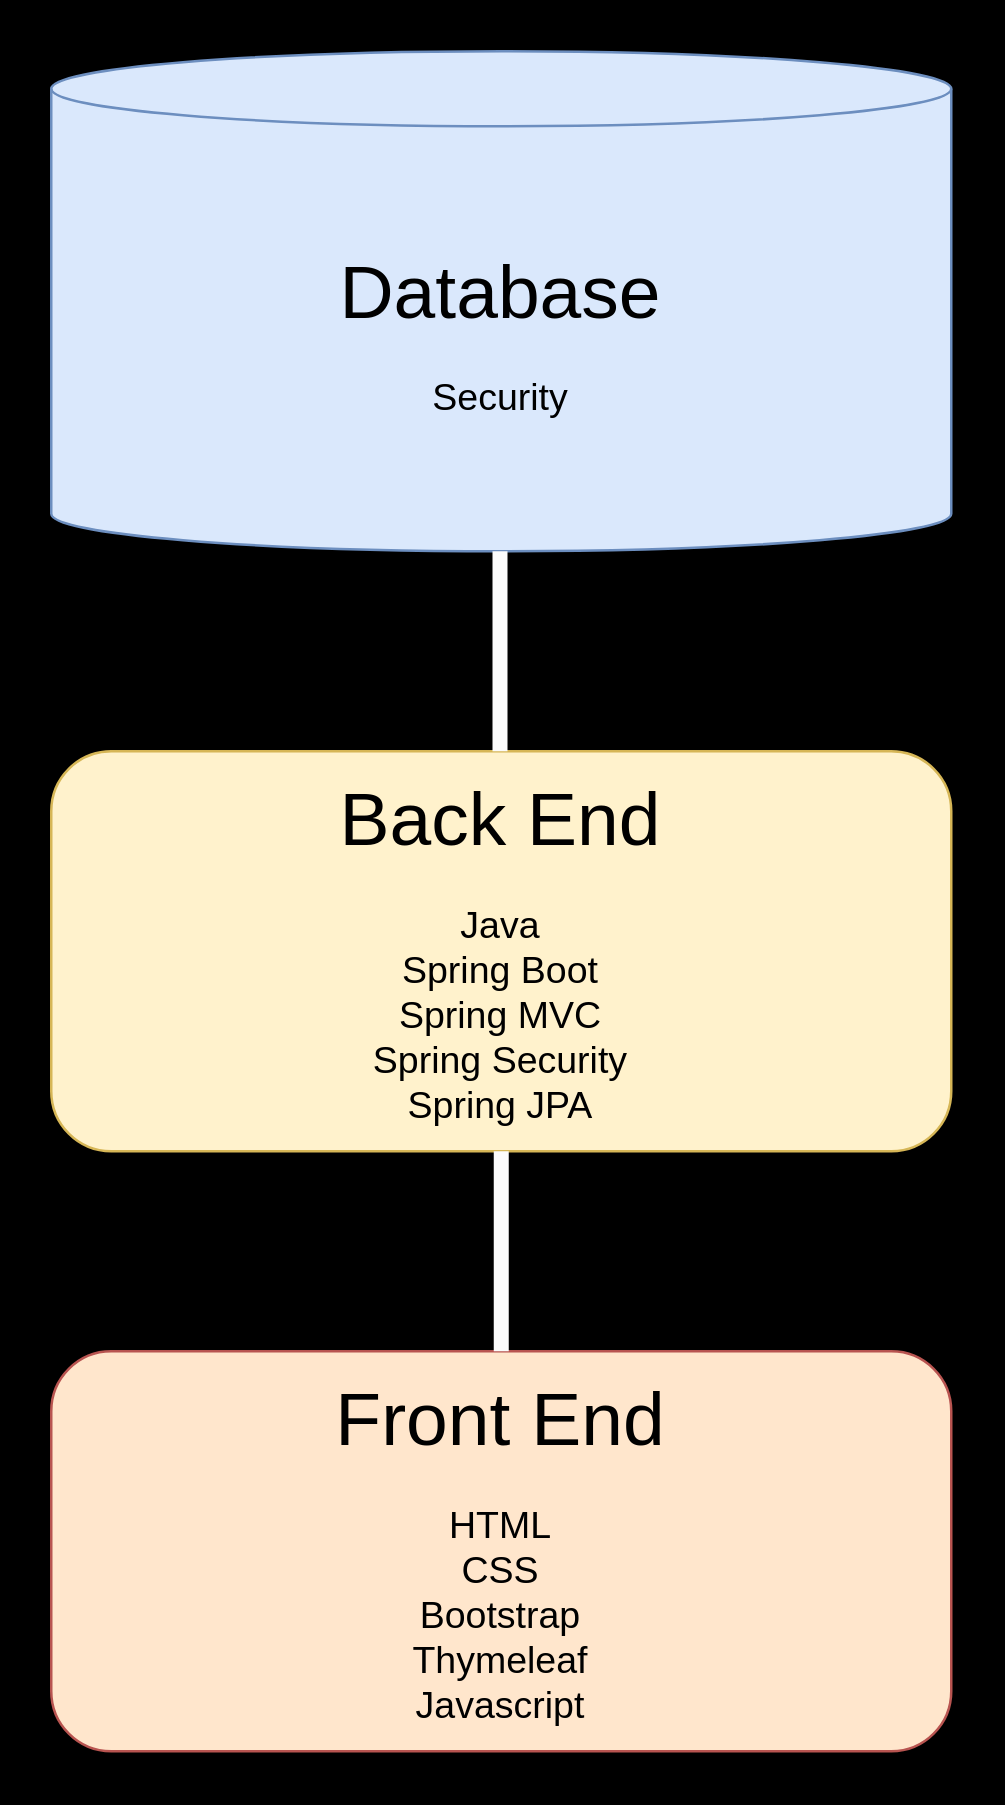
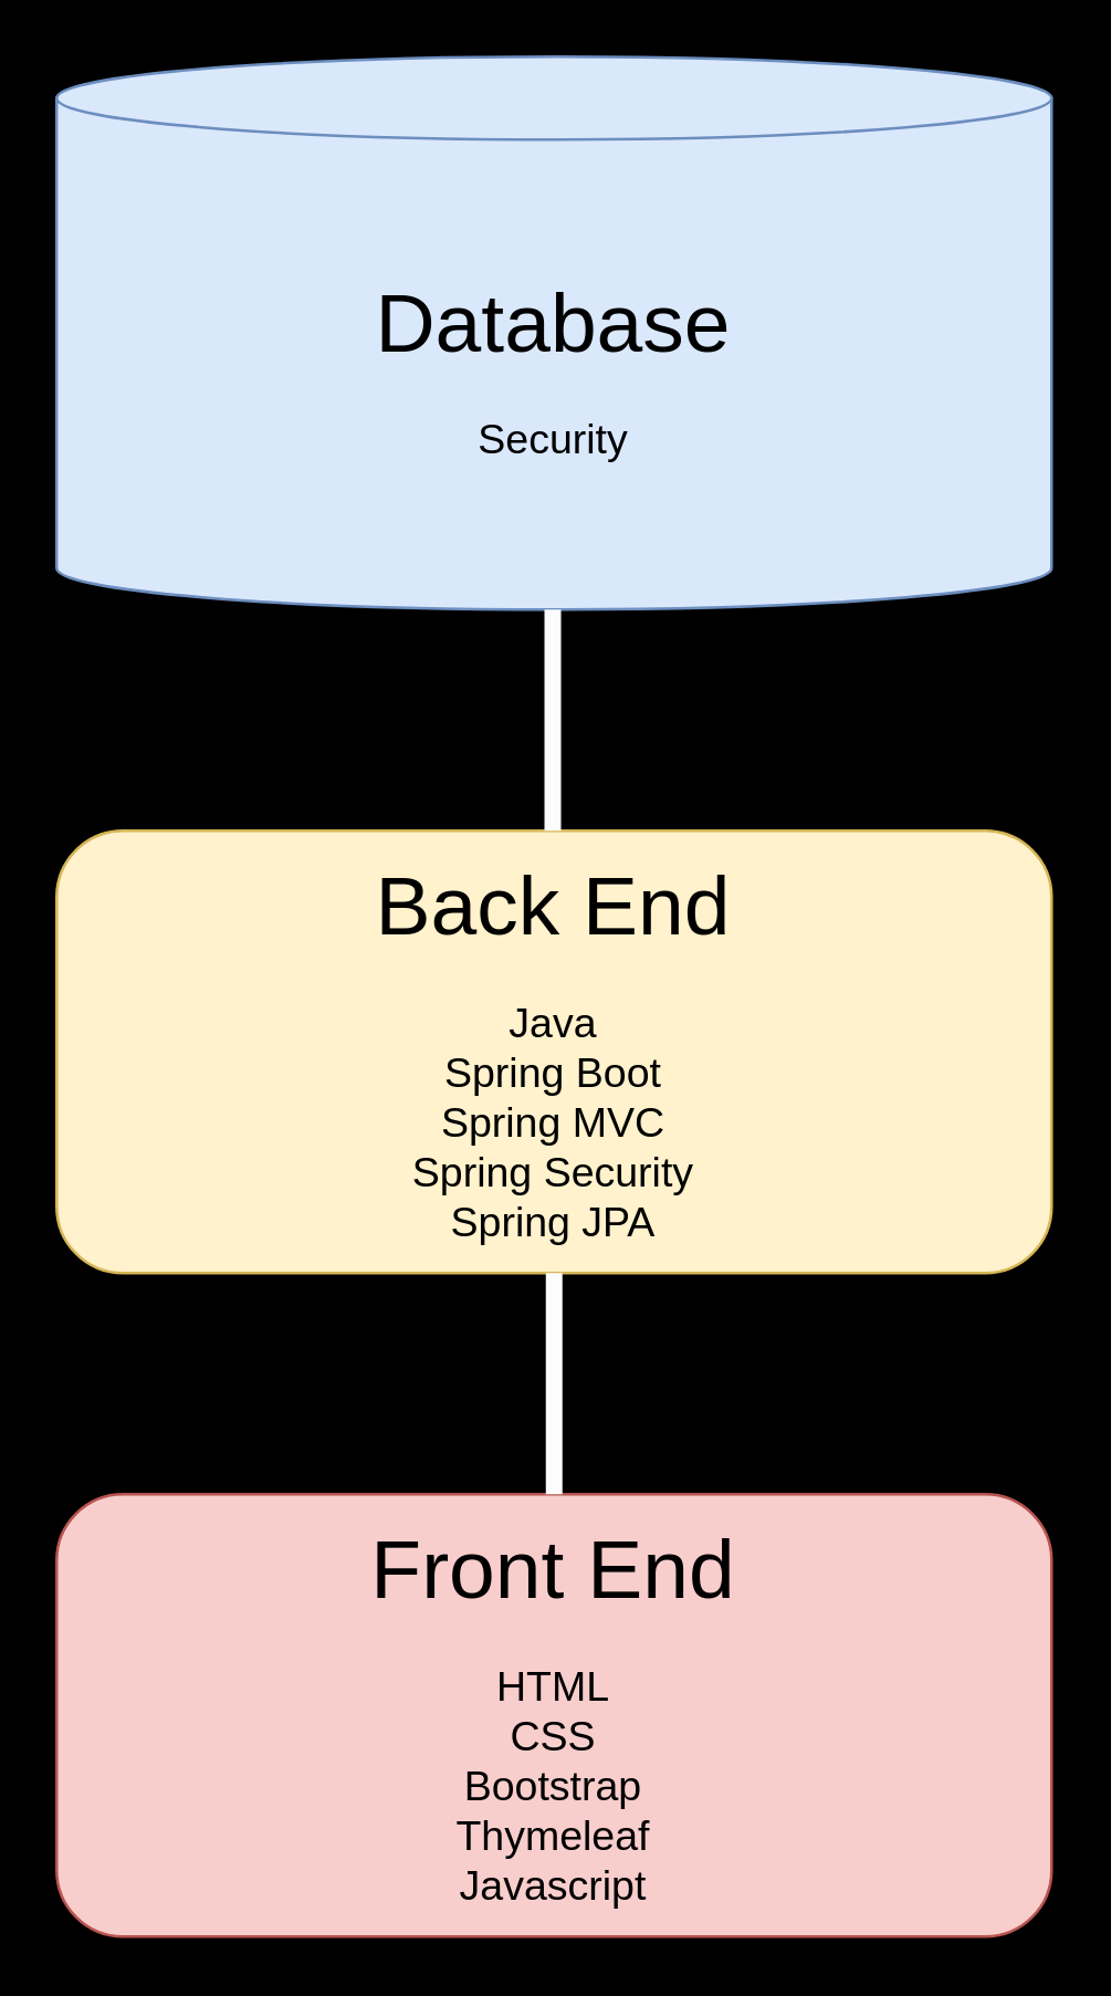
  <mxCell id="0" />
  <mxCell id="1" parent="0" />
  <mxCell id="2" value="&lt;font style=&quot;font-size: 30px&quot;&gt;Database&lt;br&gt;&lt;/font&gt;&lt;br&gt;&lt;font style=&quot;font-size: 15px&quot;&gt;Security&lt;/font&gt;" style="shape=cylinder3;whiteSpace=wrap;html=1;boundedLbl=1;backgroundOutline=1;size=15;fillColor=#dae8fc;strokeColor=#6c8ebf;" vertex="1" parent="1"><mxGeometry x="20" y="20" width="360" height="200" as="geometry" /></mxCell>
  <mxCell id="3" value="&lt;font style=&quot;font-size: 30px&quot;&gt;Back End&lt;/font&gt;&lt;br&gt;&lt;br&gt;&lt;font style=&quot;font-size: 15px&quot;&gt;Java&lt;br&gt;Spring Boot&lt;br&gt;Spring MVC&lt;br&gt;Spring Security&lt;br&gt;Spring JPA&lt;/font&gt;" style="rounded=1;whiteSpace=wrap;html=1;fillColor=#fff2cc;strokeColor=#d6b656;" vertex="1" parent="1"><mxGeometry x="20" y="300" width="360" height="160" as="geometry" /></mxCell>
- <mxCell id="4" value="&lt;font style=&quot;font-size: 30px&quot;&gt;Front End&lt;/font&gt;&lt;br&gt;&lt;br&gt;&lt;font style=&quot;font-size: 15px&quot;&gt;HTML&lt;br&gt;CSS&lt;br&gt;Bootstrap&lt;br&gt;Thymeleaf&lt;br&gt;Javascript&lt;br&gt;&lt;/font&gt;" style="rounded=1;whiteSpace=wrap;html=1;fillColor=#ffe6cc;strokeColor=#b85450;" vertex="1" parent="1"><mxGeometry x="20" y="540" width="360" height="160" as="geometry" /></mxCell>
+ <mxCell id="4" value="&lt;font style=&quot;font-size: 30px&quot;&gt;Front End&lt;/font&gt;&lt;br&gt;&lt;br&gt;&lt;font style=&quot;font-size: 15px&quot;&gt;HTML&lt;br&gt;CSS&lt;br&gt;Bootstrap&lt;br&gt;Thymeleaf&lt;br&gt;Javascript&lt;br&gt;&lt;/font&gt;" style="rounded=1;whiteSpace=wrap;html=1;fillColor=#f8cecc;strokeColor=#b85450;" vertex="1" parent="1"><mxGeometry x="20" y="540" width="360" height="160" as="geometry" /></mxCell>
  <mxCell id="5" value="" style="endArrow=none;html=1;rounded=0;fontSize=30;exitX=0.5;exitY=0;exitDx=0;exitDy=0;entryX=0.5;entryY=1;entryDx=0;entryDy=0;strokeWidth=6;strokeColor=#FCFCFC;" edge="1" parent="1" source="4" target="3"><mxGeometry width="50" height="50" relative="1" as="geometry"><mxPoint x="140" y="520" as="sourcePoint" /><mxPoint x="190" y="470" as="targetPoint" /></mxGeometry></mxCell>
  <mxCell id="6" value="" style="endArrow=none;html=1;rounded=0;fontSize=30;exitX=0.5;exitY=0;exitDx=0;exitDy=0;entryX=0.5;entryY=1;entryDx=0;entryDy=0;strokeWidth=6;strokeColor=#FCFCFC;" edge="1" parent="1"><mxGeometry width="50" height="50" relative="1" as="geometry"><mxPoint x="199.5" y="300" as="sourcePoint" /><mxPoint x="199.5" y="220" as="targetPoint" /></mxGeometry></mxCell>
